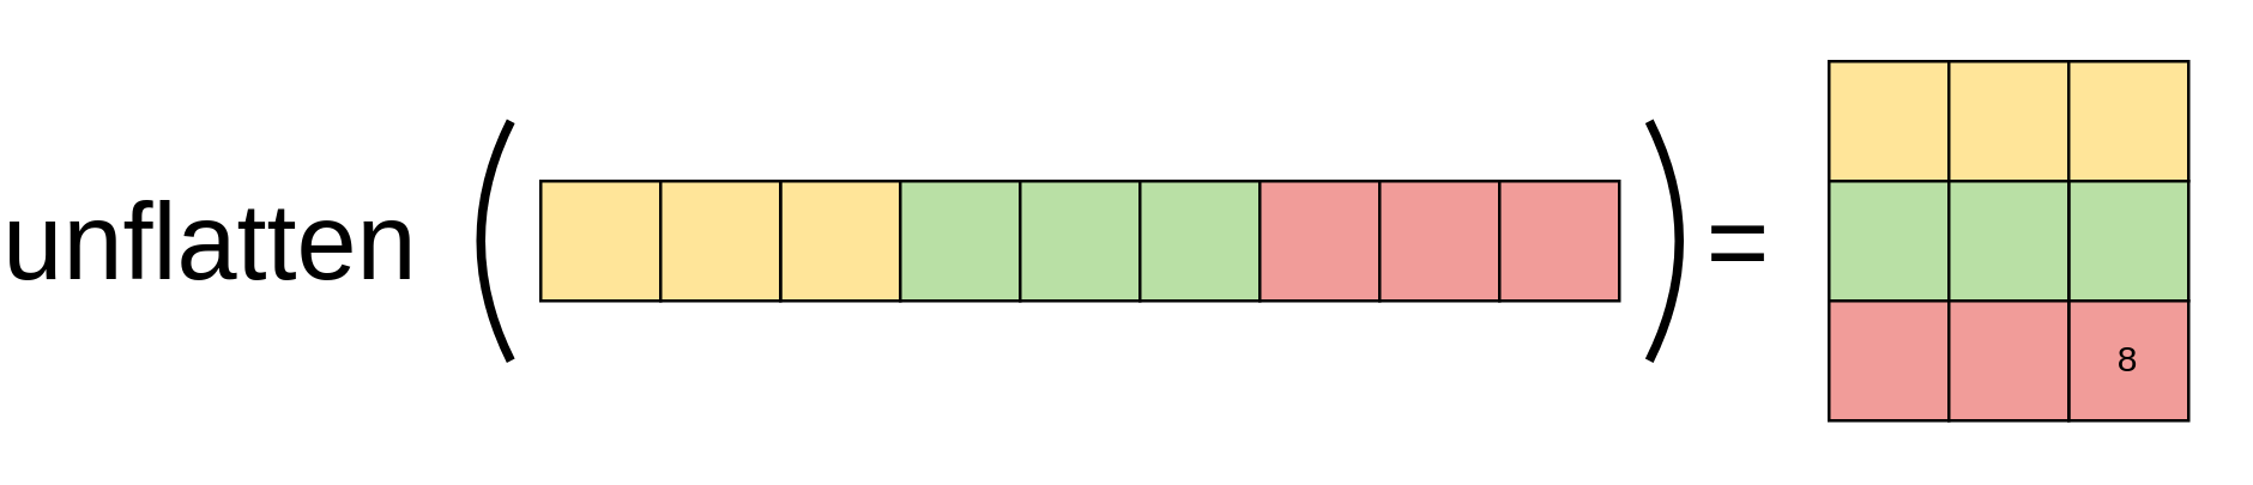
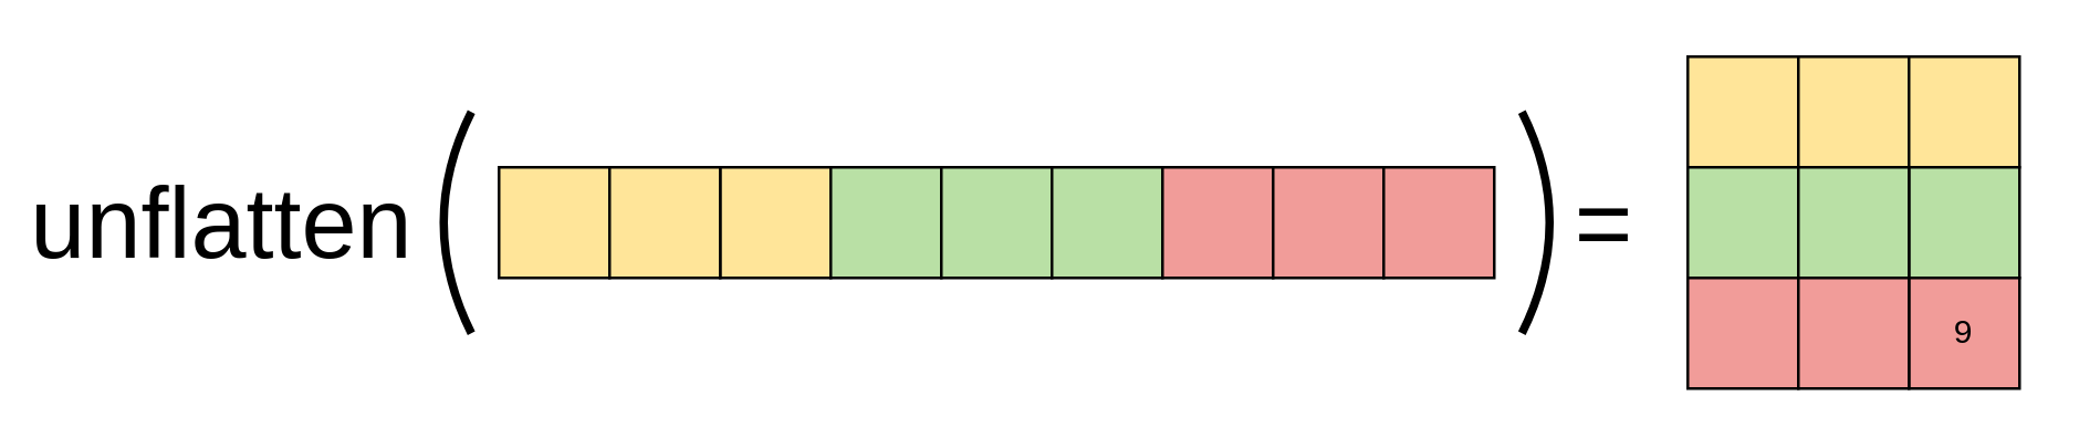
  <mxCell id="0" />
  <mxCell id="1" parent="0" />
- <mxCell id="2" value="&lt;font style=&quot;font-size: 36px;&quot;&gt;unflatten&lt;/font&gt;" style="text;html=1;align=center;verticalAlign=middle;whiteSpace=wrap;rounded=0;" parent="1" vertex="1"><mxGeometry x="10" y="40" width="120" height="80" as="geometry" /></mxCell>
+ <mxCell id="2" value="&lt;font style=&quot;font-size: 36px;&quot;&gt;unflatten&lt;/font&gt;" style="text;html=1;align=center;verticalAlign=middle;whiteSpace=wrap;rounded=0;" parent="1" vertex="1"><mxGeometry x="20" y="40" width="120" height="80" as="geometry" /></mxCell>
  <mxCell id="3" value="" style="group" parent="1" vertex="1" connectable="0"><mxGeometry x="610" y="20" width="120" height="120" as="geometry" /></mxCell>
  <mxCell id="4" value="" style="whiteSpace=wrap;html=1;aspect=fixed;fillColor=#FFE599;" parent="3" vertex="1"><mxGeometry width="40" height="40" as="geometry" /></mxCell>
  <mxCell id="5" value="" style="whiteSpace=wrap;html=1;aspect=fixed;fillColor=#FFE599;" parent="3" vertex="1"><mxGeometry x="40" width="40" height="40" as="geometry" /></mxCell>
  <mxCell id="6" value="" style="whiteSpace=wrap;html=1;aspect=fixed;fillColor=#FFE599;" parent="3" vertex="1"><mxGeometry x="80" width="40" height="40" as="geometry" /></mxCell>
  <mxCell id="7" value="" style="whiteSpace=wrap;html=1;aspect=fixed;fillColor=#B9E0A5;" parent="3" vertex="1"><mxGeometry x="80" y="40" width="40" height="40" as="geometry" /></mxCell>
  <mxCell id="8" value="" style="whiteSpace=wrap;html=1;aspect=fixed;fillColor=#B9E0A5;" parent="3" vertex="1"><mxGeometry y="40" width="40" height="40" as="geometry" /></mxCell>
  <mxCell id="9" value="" style="whiteSpace=wrap;html=1;aspect=fixed;fillColor=#B9E0A5;" parent="3" vertex="1"><mxGeometry x="40" y="40" width="40" height="40" as="geometry" /></mxCell>
- <mxCell id="10" value="8" style="whiteSpace=wrap;html=1;aspect=fixed;fillColor=#F19C99;" parent="3" vertex="1"><mxGeometry x="80" y="80" width="40" height="40" as="geometry" /></mxCell>
+ <mxCell id="10" value="9" style="whiteSpace=wrap;html=1;aspect=fixed;fillColor=#F19C99;" parent="3" vertex="1"><mxGeometry x="80" y="80" width="40" height="40" as="geometry" /></mxCell>
  <mxCell id="11" value="" style="whiteSpace=wrap;html=1;aspect=fixed;fillColor=#F19C99;" parent="3" vertex="1"><mxGeometry y="80" width="40" height="40" as="geometry" /></mxCell>
  <mxCell id="12" value="" style="whiteSpace=wrap;html=1;aspect=fixed;fillColor=#F19C99;" parent="3" vertex="1"><mxGeometry x="40" y="80" width="40" height="40" as="geometry" /></mxCell>
  <mxCell id="13" value="" style="group" parent="1" vertex="1" connectable="0"><mxGeometry x="180" y="60" width="360" height="40" as="geometry" /></mxCell>
  <mxCell id="14" value="" style="whiteSpace=wrap;html=1;aspect=fixed;fillColor=#FFE599;" parent="13" vertex="1"><mxGeometry width="40" height="40" as="geometry" /></mxCell>
  <mxCell id="15" value="" style="whiteSpace=wrap;html=1;aspect=fixed;fillColor=#FFE599;" parent="13" vertex="1"><mxGeometry x="80" width="40" height="40" as="geometry" /></mxCell>
  <mxCell id="16" value="" style="whiteSpace=wrap;html=1;aspect=fixed;fillColor=#FFE599;" parent="13" vertex="1"><mxGeometry x="40" width="40" height="40" as="geometry" /></mxCell>
  <mxCell id="17" value="" style="whiteSpace=wrap;html=1;aspect=fixed;fillColor=#B9E0A5;" parent="13" vertex="1"><mxGeometry x="120" width="40" height="40" as="geometry" /></mxCell>
  <mxCell id="18" value="" style="whiteSpace=wrap;html=1;aspect=fixed;fillColor=#B9E0A5;" parent="13" vertex="1"><mxGeometry x="160" width="40" height="40" as="geometry" /></mxCell>
  <mxCell id="19" value="" style="whiteSpace=wrap;html=1;aspect=fixed;fillColor=#B9E0A5;" parent="13" vertex="1"><mxGeometry x="200" width="40" height="40" as="geometry" /></mxCell>
  <mxCell id="20" value="" style="whiteSpace=wrap;html=1;aspect=fixed;fillColor=#F19C99;" parent="13" vertex="1"><mxGeometry x="240" width="40" height="40" as="geometry" /></mxCell>
  <mxCell id="21" value="" style="whiteSpace=wrap;html=1;aspect=fixed;fillColor=#F19C99;" parent="13" vertex="1"><mxGeometry x="280" width="40" height="40" as="geometry" /></mxCell>
  <mxCell id="22" value="" style="whiteSpace=wrap;html=1;aspect=fixed;fillColor=#F19C99;" parent="13" vertex="1"><mxGeometry x="320" width="40" height="40" as="geometry" /></mxCell>
  <mxCell id="23" value="&lt;font style=&quot;font-size: 36px;&quot;&gt;=&lt;/font&gt;" style="text;html=1;align=center;verticalAlign=middle;whiteSpace=wrap;rounded=0;" parent="1" vertex="1"><mxGeometry x="560" y="65" width="40" height="30" as="geometry" /></mxCell>
  <mxCell id="24" value="" style="endArrow=none;html=1;rounded=0;strokeWidth=3;curved=1;" parent="1" edge="1"><mxGeometry width="50" height="50" relative="1" as="geometry"><mxPoint x="170" y="120" as="sourcePoint" /><mxPoint x="170" y="40" as="targetPoint" /><Array as="points"><mxPoint x="150" y="80" /></Array></mxGeometry></mxCell>
  <mxCell id="25" value="" style="endArrow=none;html=1;rounded=0;strokeWidth=3;curved=1;" parent="1" edge="1"><mxGeometry width="50" height="50" relative="1" as="geometry"><mxPoint x="550" y="120" as="sourcePoint" /><mxPoint x="550" y="40" as="targetPoint" /><Array as="points"><mxPoint x="570" y="80" /></Array></mxGeometry></mxCell>
